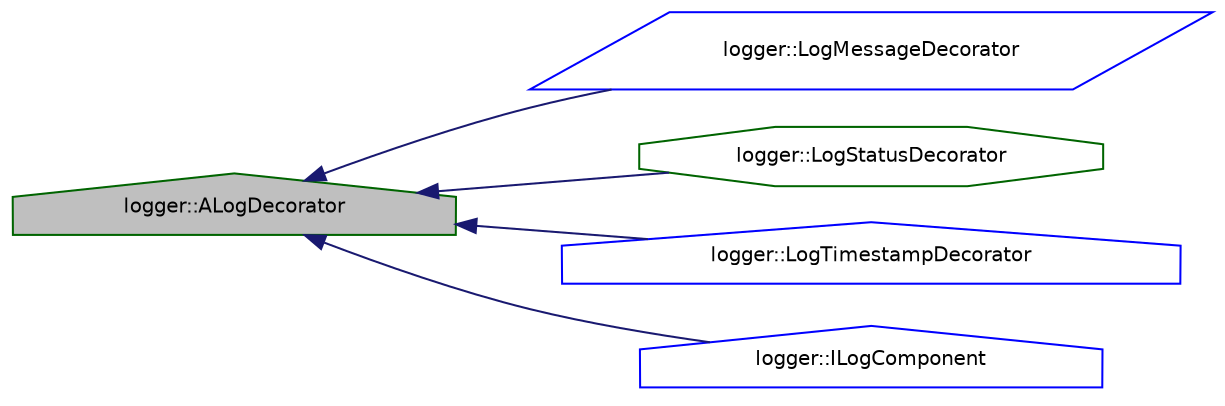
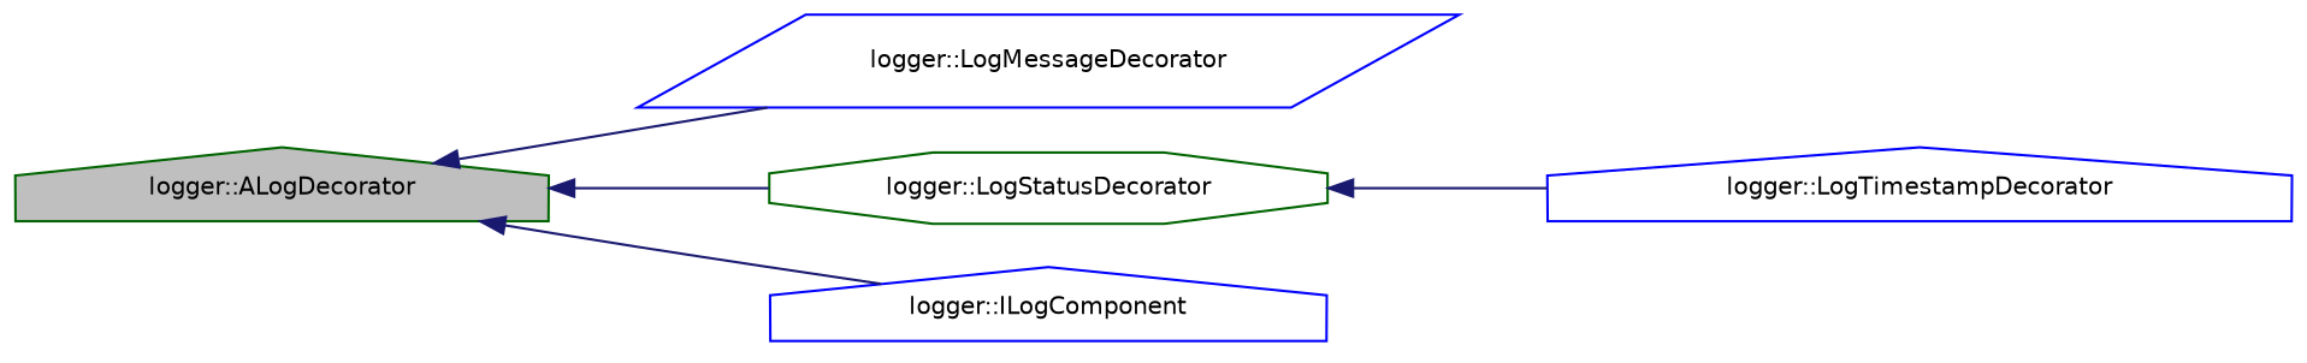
  digraph {
    rankdir=LR
    node [color=blue fillcolor=white fontname=Helvetica fontsize=10 shape=house style=filled]
    edge [color=midnightblue dir=back fontname=Helvetica fontsize=10 labelfontname=Helvetica labelfontsize=10 style=solid]
    n1 [color=darkgreen fillcolor=grey75 fontcolor=black height=0.2 label="logger::ALogDecorator" width=0.4]
    n2 [height=0.2 label="logger::LogMessageDecorator" shape=parallelogram width=0.4]
    n3 [color=darkgreen height=0.2 label="logger::LogStatusDecorator" shape=octagon width=0.4]
    n4 [height=0.2 label="logger::LogTimestampDecorator" width=0.4]
    n5 [height=0.2 label="logger::ILogComponent" width=0.4]
    n1 -> n2
    n1 -> n3
-   n1 -> n4
+   n3 -> n4
    n1 -> n5
  }
